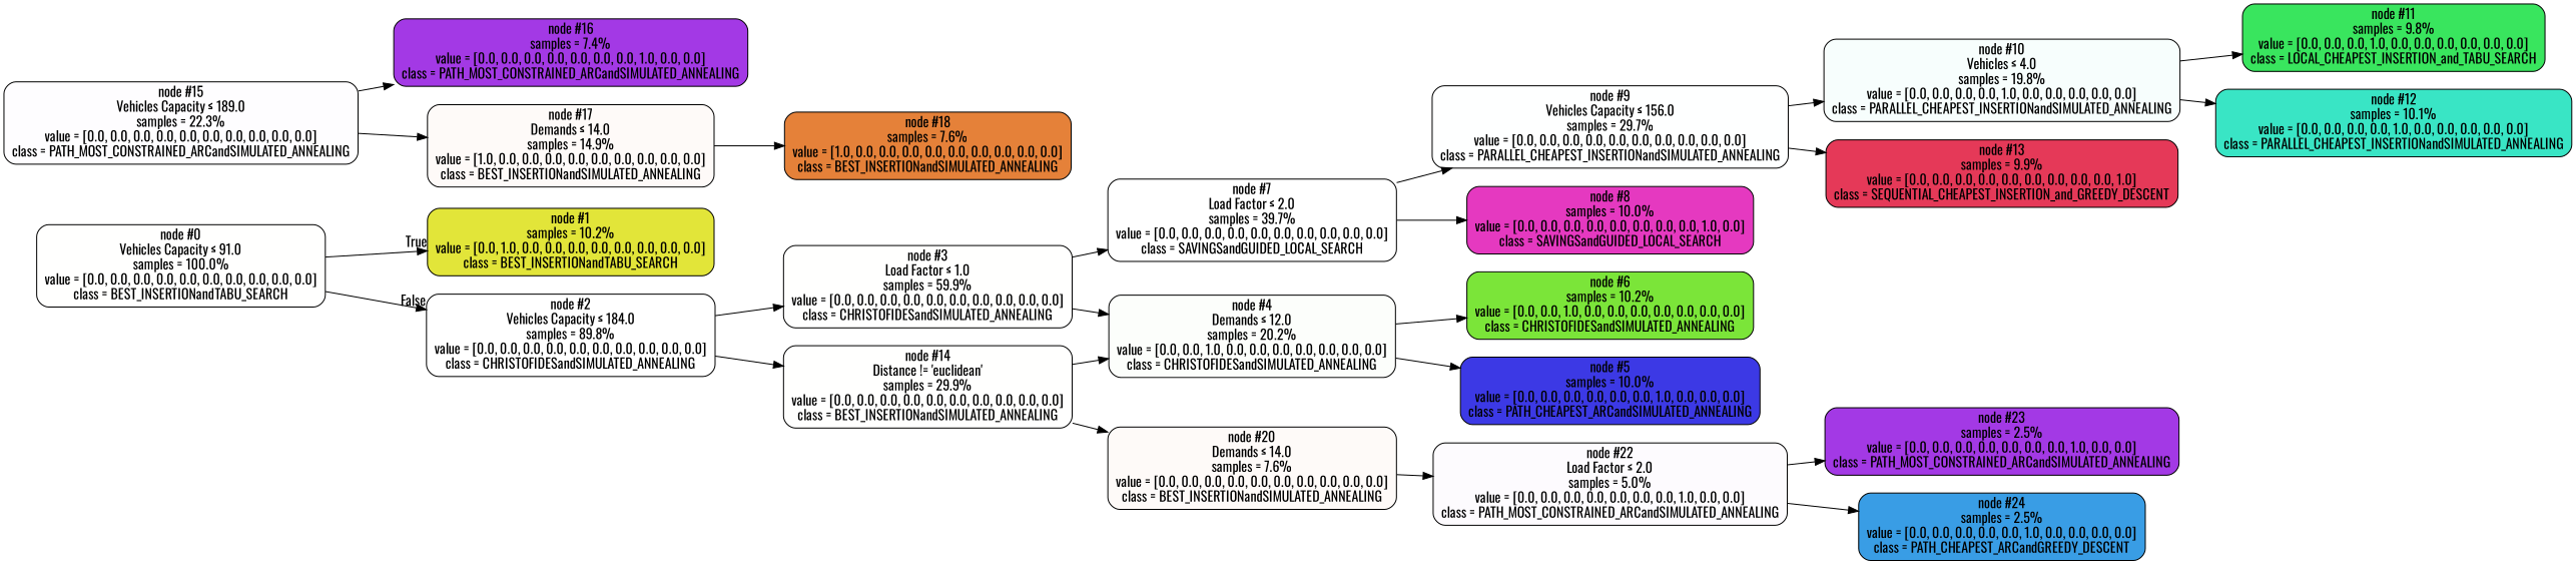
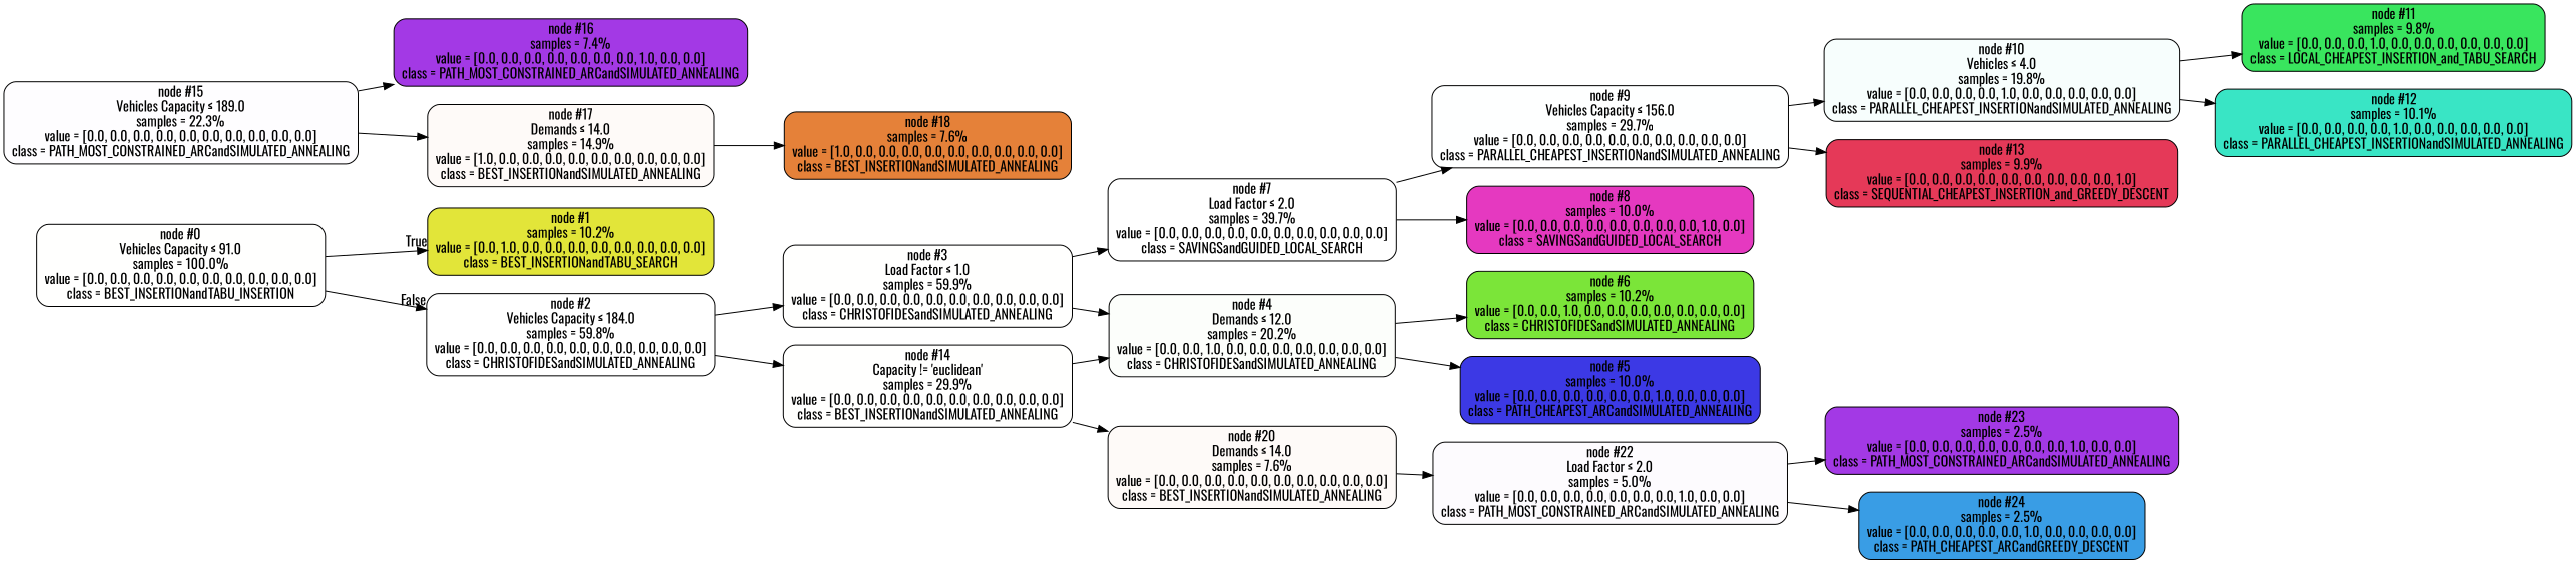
  digraph {
    fontname=Oswald
    rankdir=LR
    node [color=black fillcolor="#fffffe" fontname=Oswald shape=box style="filled, rounded"]
    edge [fontname=Oswald]
-   n1 [label=<node #0<br/>Vehicles Capacity ≤ 91.0<br/>samples = 100.0%<br/>value = [0.0, 0.0, 0.0, 0.0, 0.0, 0.0, 0.0, 0.0, 0.0, 0.0]<br/>class = BEST_INSERTIONandTABU_SEARCH>]
+   n1 [label=<node #0<br/>Vehicles Capacity ≤ 91.0<br/>samples = 100.0%<br/>value = [0.0, 0.0, 0.0, 0.0, 0.0, 0.0, 0.0, 0.0, 0.0, 0.0]<br/>class = BEST_INSERTIONandTABU_INSERTION>]
    n2 [fillcolor="#e2e539" label=<node #1<br/>samples = 10.2%<br/>value = [0.0, 1.0, 0.0, 0.0, 0.0, 0.0, 0.0, 0.0, 0.0, 0.0]<br/>class = BEST_INSERTIONandTABU_SEARCH>]
-   n3 [fillcolor="#ffffff" label=<node #2<br/>Vehicles Capacity ≤ 184.0<br/>samples = 89.8%<br/>value = [0.0, 0.0, 0.0, 0.0, 0.0, 0.0, 0.0, 0.0, 0.0, 0.0]<br/>class = CHRISTOFIDESandSIMULATED_ANNEALING>]
+   n3 [fillcolor="#ffffff" label=<node #2<br/>Vehicles Capacity ≤ 184.0<br/>samples = 59.8%<br/>value = [0.0, 0.0, 0.0, 0.0, 0.0, 0.0, 0.0, 0.0, 0.0, 0.0]<br/>class = CHRISTOFIDESandSIMULATED_ANNEALING>]
    n4 [label=<node #3<br/>Load Factor ≤ 1.0<br/>samples = 59.9%<br/>value = [0.0, 0.0, 0.0, 0.0, 0.0, 0.0, 0.0, 0.0, 0.0, 0.0]<br/>class = CHRISTOFIDESandSIMULATED_ANNEALING>]
-   n5 [label=<node #14<br/>Distance != 'euclidean'<br/>samples = 29.9%<br/>value = [0.0, 0.0, 0.0, 0.0, 0.0, 0.0, 0.0, 0.0, 0.0, 0.0]<br/>class = BEST_INSERTIONandSIMULATED_ANNEALING>]
+   n5 [label=<node #14<br/>Capacity != 'euclidean'<br/>samples = 29.9%<br/>value = [0.0, 0.0, 0.0, 0.0, 0.0, 0.0, 0.0, 0.0, 0.0, 0.0]<br/>class = BEST_INSERTIONandSIMULATED_ANNEALING>]
    n6 [fillcolor="#fcfefb" label=<node #4<br/>Demands ≤ 12.0<br/>samples = 20.2%<br/>value = [0.0, 0.0, 1.0, 0.0, 0.0, 0.0, 0.0, 0.0, 0.0, 0.0]<br/>class = CHRISTOFIDESandSIMULATED_ANNEALING>]
    n7 [fillcolor="#ffffff" label=<node #7<br/>Load Factor ≤ 2.0<br/>samples = 39.7%<br/>value = [0.0, 0.0, 0.0, 0.0, 0.0, 0.0, 0.0, 0.0, 0.0, 0.0]<br/>class = SAVINGSandGUIDED_LOCAL_SEARCH>]
    n8 [fillcolor="#fefaf8" label=<node #20<br/>Demands ≤ 14.0<br/>samples = 7.6%<br/>value = [0.0, 0.0, 0.0, 0.0, 0.0, 0.0, 0.0, 0.0, 0.0, 0.0]<br/>class = BEST_INSERTIONandSIMULATED_ANNEALING>]
    n9 [fillcolor="#3c39e5" label=<node #5<br/>samples = 10.0%<br/>value = [0.0, 0.0, 0.0, 0.0, 0.0, 0.0, 1.0, 0.0, 0.0, 0.0]<br/>class = PATH_CHEAPEST_ARCandSIMULATED_ANNEALING>]
    n10 [fillcolor="#7be539" label=<node #6<br/>samples = 10.2%<br/>value = [0.0, 0.0, 1.0, 0.0, 0.0, 0.0, 0.0, 0.0, 0.0, 0.0]<br/>class = CHRISTOFIDESandSIMULATED_ANNEALING>]
    n11 [fillcolor="#e539c0" label=<node #8<br/>samples = 10.0%<br/>value = [0.0, 0.0, 0.0, 0.0, 0.0, 0.0, 0.0, 0.0, 1.0, 0.0]<br/>class = SAVINGSandGUIDED_LOCAL_SEARCH>]
    n12 [fillcolor="#feffff" label=<node #9<br/>Vehicles Capacity ≤ 156.0<br/>samples = 29.7%<br/>value = [0.0, 0.0, 0.0, 0.0, 0.0, 0.0, 0.0, 0.0, 0.0, 0.0]<br/>class = PARALLEL_CHEAPEST_INSERTIONandSIMULATED_ANNEALING>]
    n13 [fillcolor="#f7fefd" label=<node #10<br/>Vehicles ≤ 4.0<br/>samples = 19.8%<br/>value = [0.0, 0.0, 0.0, 0.0, 1.0, 0.0, 0.0, 0.0, 0.0, 0.0]<br/>class = PARALLEL_CHEAPEST_INSERTIONandSIMULATED_ANNEALING>]
    n14 [fillcolor="#e53958" label=<node #13<br/>samples = 9.9%<br/>value = [0.0, 0.0, 0.0, 0.0, 0.0, 0.0, 0.0, 0.0, 0.0, 1.0]<br/>class = SEQUENTIAL_CHEAPEST_INSERTION_and_GREEDY_DESCENT>]
    n15 [fillcolor="#39e55e" label=<node #11<br/>samples = 9.8%<br/>value = [0.0, 0.0, 0.0, 1.0, 0.0, 0.0, 0.0, 0.0, 0.0, 0.0]<br/>class = LOCAL_CHEAPEST_INSERTION_and_TABU_SEARCH>]
    n16 [fillcolor="#39e5c5" label=<node #12<br/>samples = 10.1%<br/>value = [0.0, 0.0, 0.0, 0.0, 1.0, 0.0, 0.0, 0.0, 0.0, 0.0]<br/>class = PARALLEL_CHEAPEST_INSERTIONandSIMULATED_ANNEALING>]
    n17 [fillcolor="#fefdff" label=<node #15<br/>Vehicles Capacity ≤ 189.0<br/>samples = 22.3%<br/>value = [0.0, 0.0, 0.0, 0.0, 0.0, 0.0, 0.0, 0.0, 0.0, 0.0]<br/>class = PATH_MOST_CONSTRAINED_ARCandSIMULATED_ANNEALING>]
    n18 [fillcolor="#a339e5" label=<node #16<br/>samples = 7.4%<br/>value = [0.0, 0.0, 0.0, 0.0, 0.0, 0.0, 0.0, 1.0, 0.0, 0.0]<br/>class = PATH_MOST_CONSTRAINED_ARCandSIMULATED_ANNEALING>]
    n19 [fillcolor="#fefaf8" label=<node #17<br/>Demands ≤ 14.0<br/>samples = 14.9%<br/>value = [1.0, 0.0, 0.0, 0.0, 0.0, 0.0, 0.0, 0.0, 0.0, 0.0]<br/>class = BEST_INSERTIONandSIMULATED_ANNEALING>]
    n20 [fillcolor="#fdfbfe" label=<node #22<br/>Load Factor ≤ 2.0<br/>samples = 5.0%<br/>value = [0.0, 0.0, 0.0, 0.0, 0.0, 0.0, 0.0, 1.0, 0.0, 0.0]<br/>class = PATH_MOST_CONSTRAINED_ARCandSIMULATED_ANNEALING>]
    n21 [fillcolor="#e58139" label=<node #18<br/>samples = 7.6%<br/>value = [1.0, 0.0, 0.0, 0.0, 0.0, 0.0, 0.0, 0.0, 0.0, 0.0]<br/>class = BEST_INSERTIONandSIMULATED_ANNEALING>]
    n22 [fillcolor="#a339e5" label=<node #23<br/>samples = 2.5%<br/>value = [0.0, 0.0, 0.0, 0.0, 0.0, 0.0, 0.0, 1.0, 0.0, 0.0]<br/>class = PATH_MOST_CONSTRAINED_ARCandSIMULATED_ANNEALING>]
    n23 [fillcolor="#399de5" label=<node #24<br/>samples = 2.5%<br/>value = [0.0, 0.0, 0.0, 0.0, 0.0, 1.0, 0.0, 0.0, 0.0, 0.0]<br/>class = PATH_CHEAPEST_ARCandGREEDY_DESCENT>]
    n1 -> n2 [headlabel=True labelangle=45 labeldistance=2.5]
    n1 -> n3 [headlabel=False labelangle=-45 labeldistance=2.5]
    n3 -> n4
    n3 -> n5
    n4 -> n6
    n4 -> n7
    n5 -> n6
    n5 -> n8
    n6 -> n9
    n6 -> n10
    n7 -> n11
    n7 -> n12
    n8 -> n20
    n12 -> n13
    n12 -> n14
    n13 -> n15
    n13 -> n16
    n17 -> n18
    n17 -> n19
    n19 -> n21
    n20 -> n22
    n20 -> n23
  }
